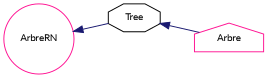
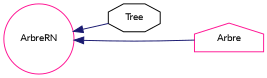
  digraph {
    fontname=Lato
    rankdir=LR
    node [color=deeppink fillcolor=white fontname=Lato fontsize=10 style=filled]
    edge [color=midnightblue dir=back fontname=Lato fontsize=10 labelfontname=Helvetica labelfontsize=10 style=solid]
    n1 [color=black height=0.2 label=Tree shape=octagon width=0.4]
    n2 [height=0.2 label=Arbre shape=house width=0.4]
    n3 [height=0.2 label=ArbreRN shape=circle width=0.4]
-   n1 -> n2
+   n3 -> n2
    n3 -> n1
  }
